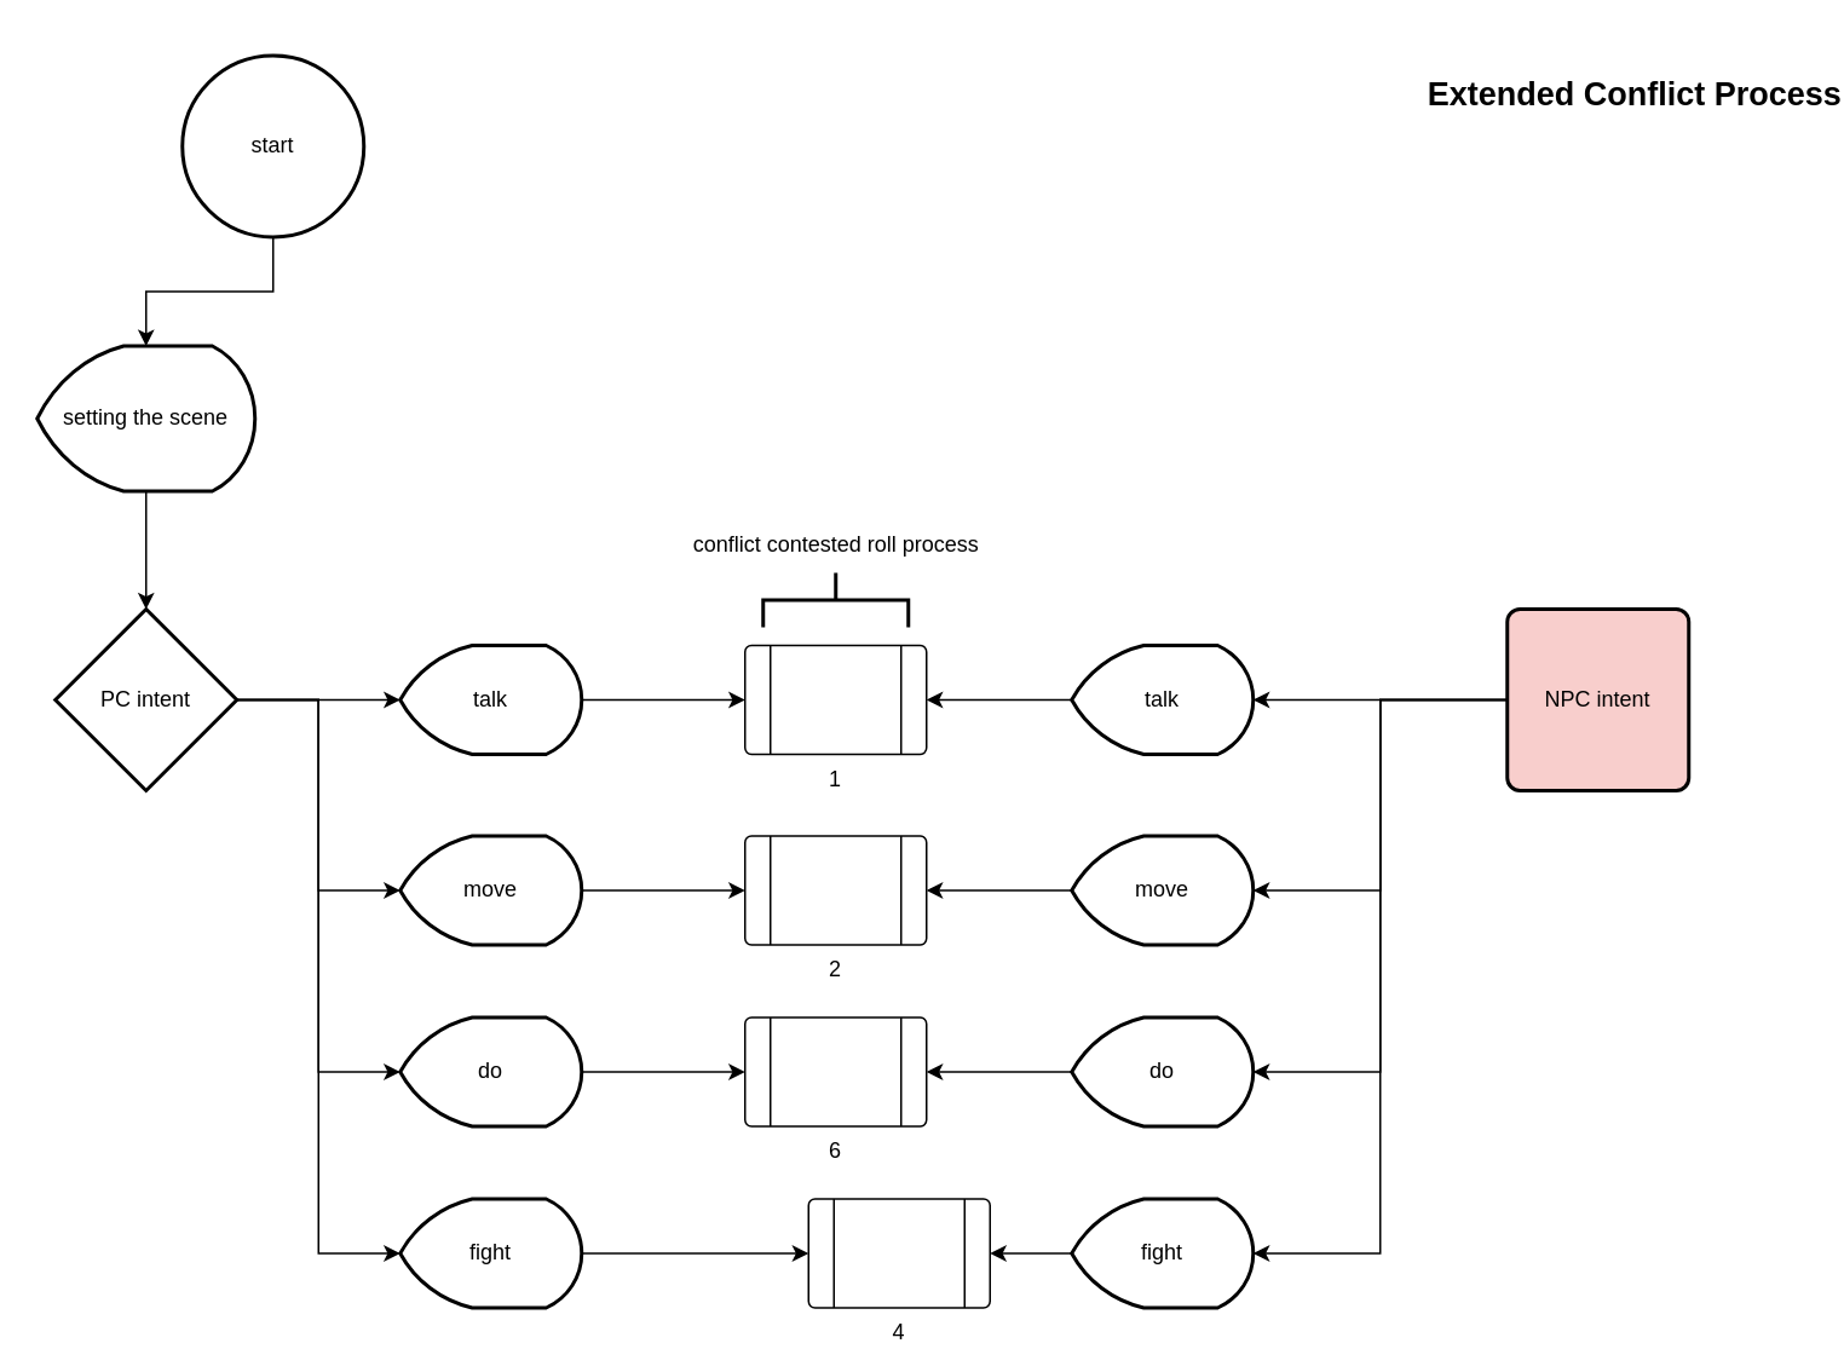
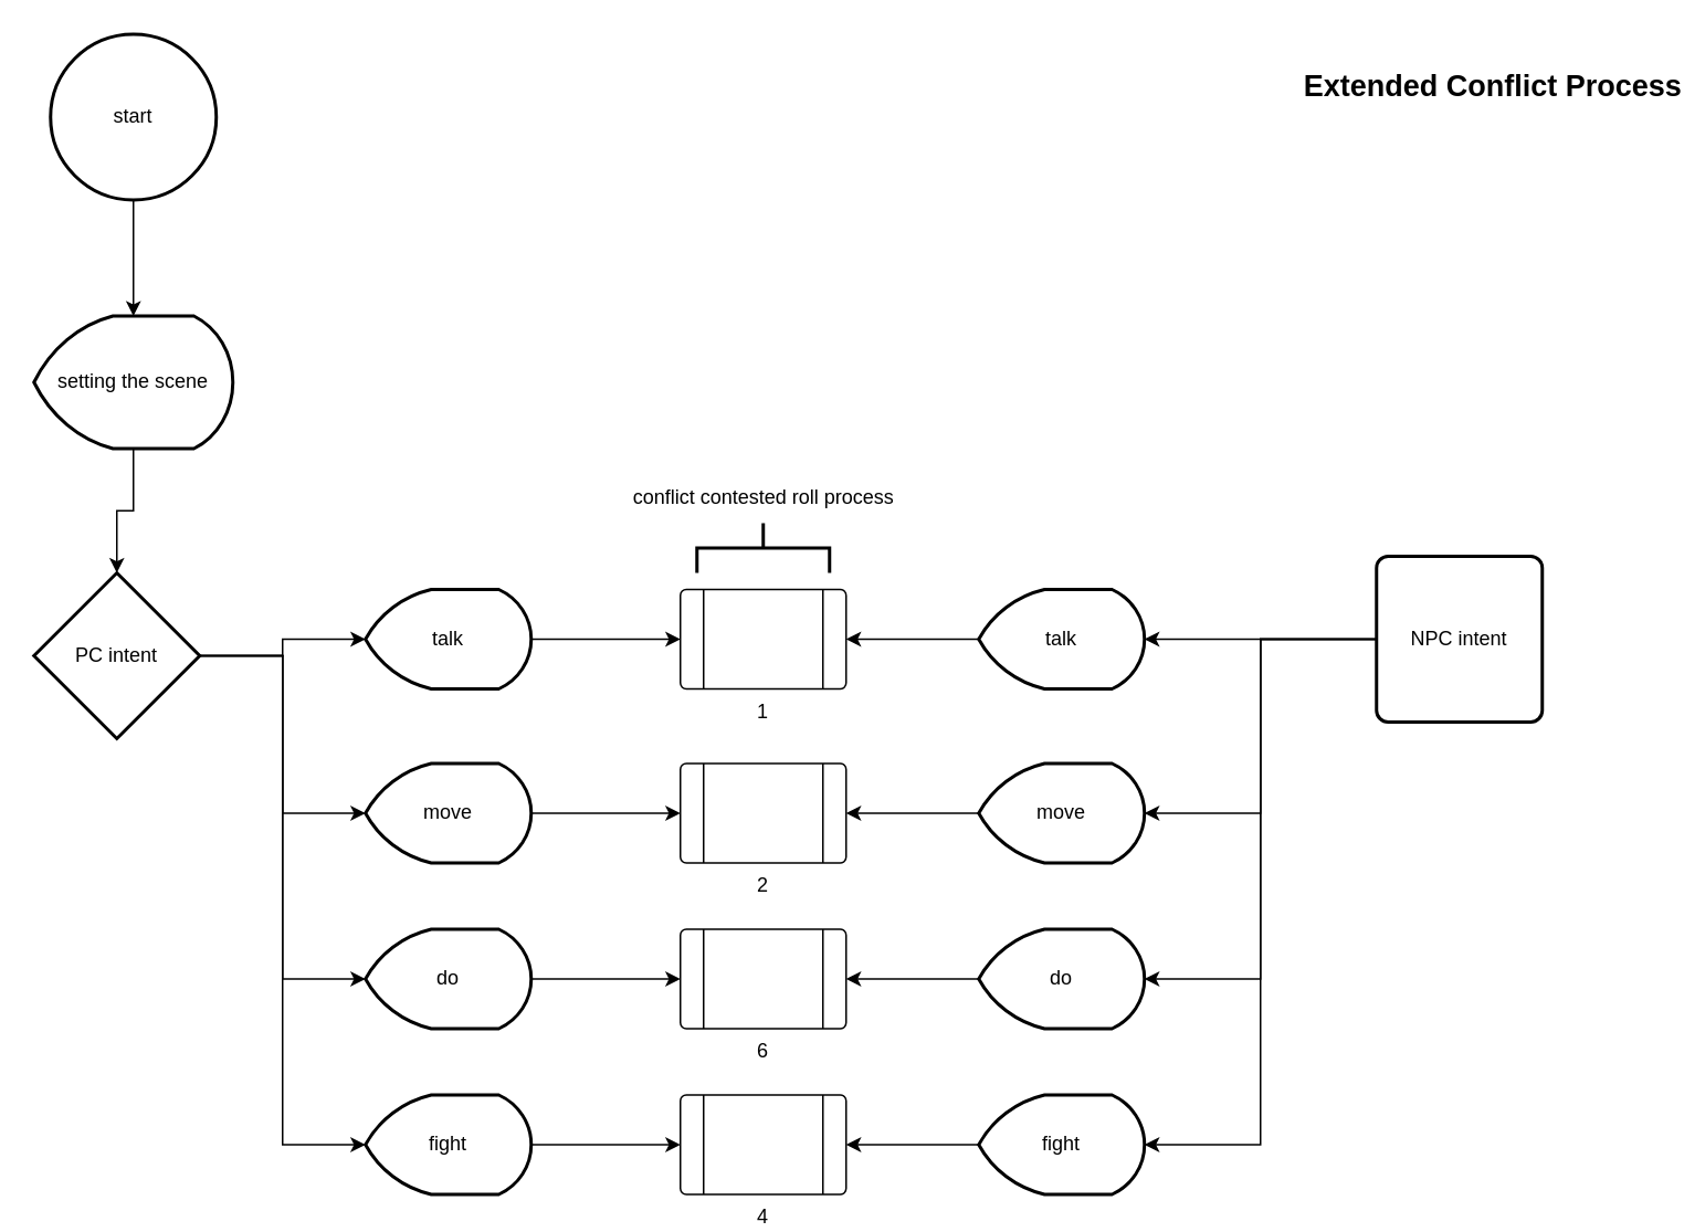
  <mxCell id="0" />
  <mxCell id="1" parent="0" />
  <mxCell id="2" value="" style="edgeStyle=orthogonalEdgeStyle;rounded=0;orthogonalLoop=1;jettySize=auto;html=1;" edge="1" parent="1" source="3" target="6"><mxGeometry relative="1" as="geometry" /></mxCell>
- <mxCell id="3" value="start" style="strokeWidth=2;html=1;shape=mxgraph.flowchart.start_2;whiteSpace=wrap;" parent="1" vertex="1"><mxGeometry x="100" y="30" width="100" height="100" as="geometry" /></mxCell>
+ <mxCell id="3" value="start" style="strokeWidth=2;html=1;shape=mxgraph.flowchart.start_2;whiteSpace=wrap;" parent="1" vertex="1"><mxGeometry x="30" y="20" width="100" height="100" as="geometry" /></mxCell>
  <mxCell id="4" value="&lt;font style=&quot;font-size: 18px&quot;&gt;Extended Conflict Process&lt;/font&gt;" style="text;strokeColor=none;fillColor=none;html=1;fontSize=24;fontStyle=1;verticalAlign=middle;align=center;" vertex="1" parent="1"><mxGeometry x="850" y="30" width="100" height="40" as="geometry" /></mxCell>
  <mxCell id="5" style="edgeStyle=orthogonalEdgeStyle;rounded=0;orthogonalLoop=1;jettySize=auto;html=1;entryX=0.5;entryY=0;entryDx=0;entryDy=0;entryPerimeter=0;" edge="1" parent="1" source="6" target="11"><mxGeometry relative="1" as="geometry" /></mxCell>
  <mxCell id="6" value="setting the scene" style="strokeWidth=2;html=1;shape=mxgraph.flowchart.display;whiteSpace=wrap;" vertex="1" parent="1"><mxGeometry y="190" width="120" height="80" as="geometry" x="20" /></mxCell>
  <mxCell id="7" value="" style="edgeStyle=orthogonalEdgeStyle;rounded=0;orthogonalLoop=1;jettySize=auto;html=1;" edge="1" parent="1" source="11" target="18"><mxGeometry relative="1" as="geometry" /></mxCell>
  <mxCell id="8" style="edgeStyle=orthogonalEdgeStyle;rounded=0;orthogonalLoop=1;jettySize=auto;html=1;entryX=0;entryY=0.5;entryDx=0;entryDy=0;entryPerimeter=0;" edge="1" parent="1" source="11" target="20"><mxGeometry relative="1" as="geometry"><mxPoint x="80" y="700" as="targetPoint" /></mxGeometry></mxCell>
  <mxCell id="9" style="edgeStyle=orthogonalEdgeStyle;rounded=0;orthogonalLoop=1;jettySize=auto;html=1;entryX=0;entryY=0.5;entryDx=0;entryDy=0;entryPerimeter=0;" edge="1" parent="1" source="11" target="22"><mxGeometry relative="1" as="geometry" /></mxCell>
  <mxCell id="10" style="edgeStyle=orthogonalEdgeStyle;rounded=0;orthogonalLoop=1;jettySize=auto;html=1;entryX=0;entryY=0.5;entryDx=0;entryDy=0;entryPerimeter=0;" edge="1" parent="1" source="11" target="24"><mxGeometry relative="1" as="geometry" /></mxCell>
- <mxCell id="11" value="PC intent" style="strokeWidth=2;html=1;shape=mxgraph.flowchart.decision;whiteSpace=wrap;" vertex="1" parent="1"><mxGeometry x="30" y="335" width="100" height="100" as="geometry" /></mxCell>
+ <mxCell id="11" value="PC intent" style="strokeWidth=2;html=1;shape=mxgraph.flowchart.decision;whiteSpace=wrap;" vertex="1" parent="1"><mxGeometry x="20" y="345" width="100" height="100" as="geometry" /></mxCell>
  <mxCell id="12" style="edgeStyle=orthogonalEdgeStyle;rounded=0;orthogonalLoop=1;jettySize=auto;html=1;entryX=1;entryY=0.5;entryDx=0;entryDy=0;entryPerimeter=0;" edge="1" parent="1" source="16" target="26"><mxGeometry relative="1" as="geometry" /></mxCell>
  <mxCell id="13" style="edgeStyle=orthogonalEdgeStyle;rounded=0;orthogonalLoop=1;jettySize=auto;html=1;entryX=1;entryY=0.5;entryDx=0;entryDy=0;entryPerimeter=0;" edge="1" parent="1" source="16" target="32"><mxGeometry relative="1" as="geometry" /></mxCell>
  <mxCell id="14" style="edgeStyle=orthogonalEdgeStyle;rounded=0;orthogonalLoop=1;jettySize=auto;html=1;entryX=1;entryY=0.5;entryDx=0;entryDy=0;entryPerimeter=0;" edge="1" parent="1" source="16" target="30"><mxGeometry relative="1" as="geometry" /></mxCell>
  <mxCell id="15" style="edgeStyle=orthogonalEdgeStyle;rounded=0;orthogonalLoop=1;jettySize=auto;html=1;entryX=1;entryY=0.5;entryDx=0;entryDy=0;entryPerimeter=0;" edge="1" parent="1" source="16" target="28"><mxGeometry relative="1" as="geometry" /></mxCell>
- <mxCell id="16" value="NPC intent" style="rounded=1;whiteSpace=wrap;html=1;absoluteArcSize=1;arcSize=14;strokeWidth=2;fillColor=#f8cecc;" vertex="1" parent="1"><mxGeometry x="830" y="335" width="100" height="100" as="geometry" /></mxCell>
+ <mxCell id="16" value="NPC intent" style="rounded=1;whiteSpace=wrap;html=1;absoluteArcSize=1;arcSize=14;strokeWidth=2;" vertex="1" parent="1"><mxGeometry x="830" y="335" width="100" height="100" as="geometry" /></mxCell>
  <mxCell id="17" style="edgeStyle=orthogonalEdgeStyle;rounded=0;orthogonalLoop=1;jettySize=auto;html=1;entryX=0;entryY=0.5;entryDx=0;entryDy=0;" edge="1" parent="1" source="18" target="33"><mxGeometry relative="1" as="geometry" /></mxCell>
  <mxCell id="18" value="talk" style="strokeWidth=2;html=1;shape=mxgraph.flowchart.display;whiteSpace=wrap;" vertex="1" parent="1"><mxGeometry x="220" y="355" width="100" height="60" as="geometry" /></mxCell>
  <mxCell id="19" value="" style="edgeStyle=orthogonalEdgeStyle;rounded=0;orthogonalLoop=1;jettySize=auto;html=1;" edge="1" parent="1" source="20" target="34"><mxGeometry relative="1" as="geometry" /></mxCell>
  <mxCell id="20" value="move" style="strokeWidth=2;html=1;shape=mxgraph.flowchart.display;whiteSpace=wrap;" vertex="1" parent="1"><mxGeometry x="220" y="460" width="100" height="60" as="geometry" /></mxCell>
  <mxCell id="21" value="" style="edgeStyle=orthogonalEdgeStyle;rounded=0;orthogonalLoop=1;jettySize=auto;html=1;" edge="1" parent="1" source="22" target="35"><mxGeometry relative="1" as="geometry" /></mxCell>
  <mxCell id="22" value="do" style="strokeWidth=2;html=1;shape=mxgraph.flowchart.display;whiteSpace=wrap;" vertex="1" parent="1"><mxGeometry x="220" y="560" width="100" height="60" as="geometry" /></mxCell>
  <mxCell id="23" value="" style="edgeStyle=orthogonalEdgeStyle;rounded=0;orthogonalLoop=1;jettySize=auto;html=1;" edge="1" parent="1" source="24" target="36"><mxGeometry relative="1" as="geometry" /></mxCell>
  <mxCell id="24" value="fight" style="strokeWidth=2;html=1;shape=mxgraph.flowchart.display;whiteSpace=wrap;" vertex="1" parent="1"><mxGeometry x="220" y="660" width="100" height="60" as="geometry" /></mxCell>
  <mxCell id="25" style="edgeStyle=orthogonalEdgeStyle;rounded=0;orthogonalLoop=1;jettySize=auto;html=1;entryX=1;entryY=0.5;entryDx=0;entryDy=0;" edge="1" parent="1" source="26" target="33"><mxGeometry relative="1" as="geometry" /></mxCell>
  <mxCell id="26" value="talk" style="strokeWidth=2;html=1;shape=mxgraph.flowchart.display;whiteSpace=wrap;" vertex="1" parent="1"><mxGeometry x="590" y="355" width="100" height="60" as="geometry" /></mxCell>
  <mxCell id="27" value="" style="edgeStyle=orthogonalEdgeStyle;rounded=0;orthogonalLoop=1;jettySize=auto;html=1;" edge="1" parent="1" source="28" target="34"><mxGeometry relative="1" as="geometry" /></mxCell>
  <mxCell id="28" value="move" style="strokeWidth=2;html=1;shape=mxgraph.flowchart.display;whiteSpace=wrap;" vertex="1" parent="1"><mxGeometry x="590" y="460" width="100" height="60" as="geometry" /></mxCell>
  <mxCell id="29" value="" style="edgeStyle=orthogonalEdgeStyle;rounded=0;orthogonalLoop=1;jettySize=auto;html=1;" edge="1" parent="1" source="30" target="35"><mxGeometry relative="1" as="geometry" /></mxCell>
  <mxCell id="30" value="do" style="strokeWidth=2;html=1;shape=mxgraph.flowchart.display;whiteSpace=wrap;" vertex="1" parent="1"><mxGeometry x="590" y="560" width="100" height="60" as="geometry" /></mxCell>
  <mxCell id="31" value="" style="edgeStyle=orthogonalEdgeStyle;rounded=0;orthogonalLoop=1;jettySize=auto;html=1;" edge="1" parent="1" source="32" target="36"><mxGeometry relative="1" as="geometry" /></mxCell>
  <mxCell id="32" value="fight" style="strokeWidth=2;html=1;shape=mxgraph.flowchart.display;whiteSpace=wrap;" vertex="1" parent="1"><mxGeometry x="590" y="660" width="100" height="60" as="geometry" /></mxCell>
  <mxCell id="33" value="1" style="verticalLabelPosition=bottom;verticalAlign=top;html=1;shape=process;whiteSpace=wrap;rounded=1;size=0.14;arcSize=6;" vertex="1" parent="1"><mxGeometry x="410" y="355" width="100" height="60" as="geometry" /></mxCell>
  <mxCell id="34" value="2" style="verticalLabelPosition=bottom;verticalAlign=top;html=1;shape=process;whiteSpace=wrap;rounded=1;size=0.14;arcSize=6;" vertex="1" parent="1"><mxGeometry x="410" y="460" width="100" height="60" as="geometry" /></mxCell>
  <mxCell id="35" value="6" style="verticalLabelPosition=bottom;verticalAlign=top;html=1;shape=process;whiteSpace=wrap;rounded=1;size=0.14;arcSize=6;" vertex="1" parent="1"><mxGeometry x="410" y="560" width="100" height="60" as="geometry" /></mxCell>
- <mxCell id="36" value="4" style="verticalLabelPosition=bottom;verticalAlign=top;html=1;shape=process;whiteSpace=wrap;rounded=1;size=0.14;arcSize=6;" vertex="1" parent="1"><mxGeometry x="445" y="660" width="100" height="60" as="geometry" /></mxCell>
+ <mxCell id="36" value="4" style="verticalLabelPosition=bottom;verticalAlign=top;html=1;shape=process;whiteSpace=wrap;rounded=1;size=0.14;arcSize=6;" vertex="1" parent="1"><mxGeometry x="410" y="660" width="100" height="60" as="geometry" /></mxCell>
  <mxCell id="37" value="conflict contested roll process" style="strokeWidth=2;html=1;shape=mxgraph.flowchart.annotation_2;align=center;labelPosition=left;pointerEvents=1;rotation=90;verticalLabelPosition=middle;verticalAlign=middle;horizontal=0;" vertex="1" parent="1"><mxGeometry x="445" y="290" width="30" height="80" as="geometry" /></mxCell>
